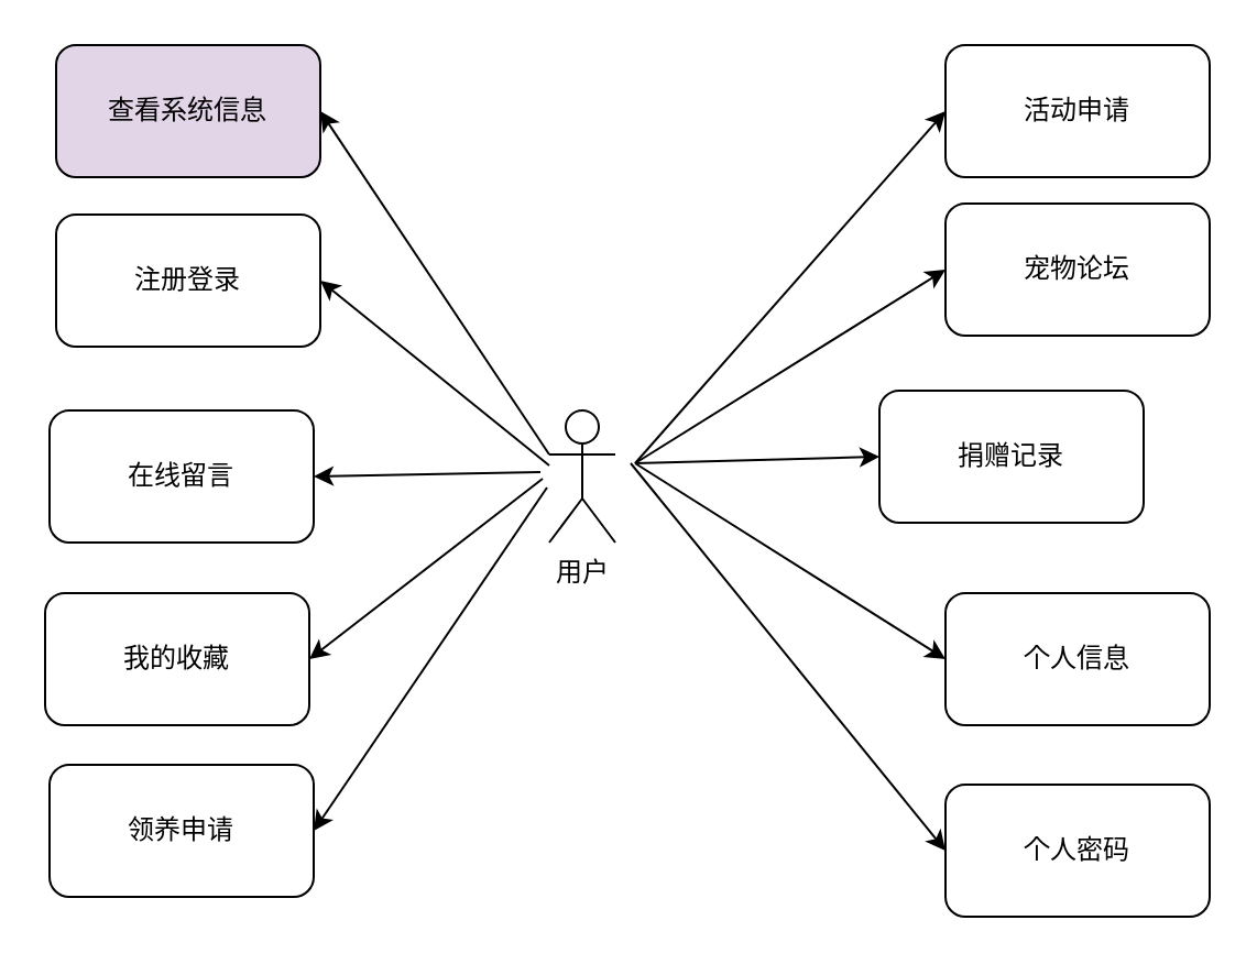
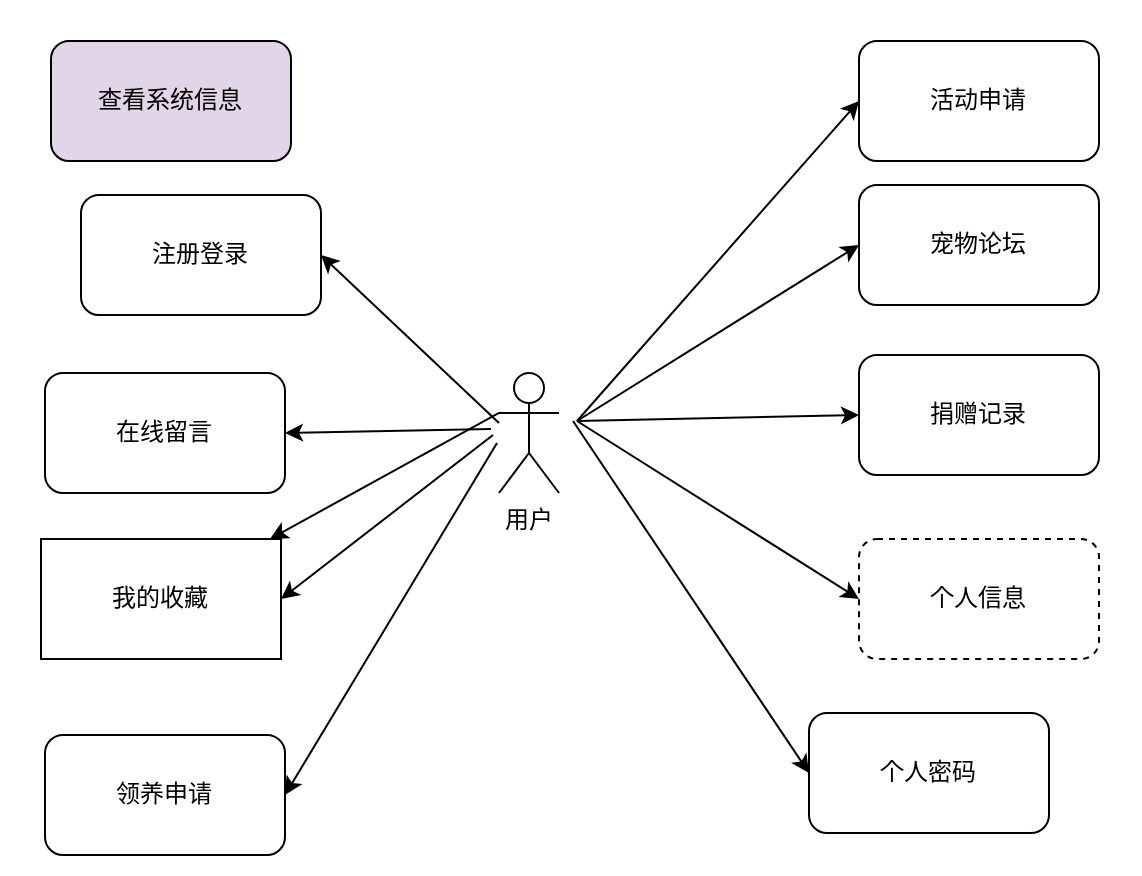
  <mxCell id="0" />
  <mxCell id="1" parent="0" />
  <mxCell id="2" value="用户" style="shape=umlActor;verticalLabelPosition=bottom;verticalAlign=top;html=1;outlineConnect=0;" vertex="1" parent="1"><mxGeometry x="249" y="186" width="30" height="60" as="geometry" /></mxCell>
  <mxCell id="3" value="在线留言" style="rounded=1;whiteSpace=wrap;html=1;verticalAlign=middle;align=center;" vertex="1" parent="1"><mxGeometry x="22" y="186" width="120" height="60" as="geometry" /></mxCell>
- <mxCell id="4" value="我的收藏" style="rounded=1;whiteSpace=wrap;html=1;" vertex="1" parent="1"><mxGeometry x="20" y="269" width="120" height="60" as="geometry" /></mxCell>
- <mxCell id="5" value="注册登录" style="rounded=1;whiteSpace=wrap;html=1;" vertex="1" parent="1"><mxGeometry x="25" y="97" width="120" height="60" as="geometry" /></mxCell>
+ <mxCell id="4" value="我的收藏" style="whiteSpace=wrap;html=1;rounded=0;" vertex="1" parent="1"><mxGeometry x="20" y="269" width="120" height="60" as="geometry" /></mxCell>
+ <mxCell id="5" value="注册登录" style="rounded=1;whiteSpace=wrap;html=1;" vertex="1" parent="1"><mxGeometry x="40" y="97" width="120" height="60" as="geometry" /></mxCell>
  <mxCell id="6" value="查看系统信息" style="rounded=1;whiteSpace=wrap;html=1;fillColor=#e1d5e7;" vertex="1" parent="1"><mxGeometry x="25" y="20" width="120" height="60" as="geometry" /></mxCell>
- <mxCell id="7" value="领养申请" style="rounded=1;whiteSpace=wrap;html=1;" vertex="1" parent="1"><mxGeometry x="22" y="347" width="120" height="60" as="geometry" /></mxCell>
+ <mxCell id="7" value="领养申请" style="rounded=1;whiteSpace=wrap;html=1;" vertex="1" parent="1"><mxGeometry x="22" y="367" width="120" height="60" as="geometry" /></mxCell>
  <mxCell id="8" value="活动申请" style="rounded=1;whiteSpace=wrap;html=1;" vertex="1" parent="1"><mxGeometry x="429" y="20" width="120" height="60" as="geometry" /></mxCell>
  <mxCell id="9" value="宠物论坛" style="rounded=1;whiteSpace=wrap;html=1;" vertex="1" parent="1"><mxGeometry x="429" y="92" width="120" height="60" as="geometry" /></mxCell>
- <mxCell id="10" value="捐赠记录" style="rounded=1;whiteSpace=wrap;html=1;" vertex="1" parent="1"><mxGeometry x="399" y="177" width="120" height="60" as="geometry" /></mxCell>
- <mxCell id="11" value="个人信息" style="rounded=1;whiteSpace=wrap;html=1;" vertex="1" parent="1"><mxGeometry x="429" y="269" width="120" height="60" as="geometry" /></mxCell>
- <mxCell id="12" value="个人密码" style="rounded=1;whiteSpace=wrap;html=1;" vertex="1" parent="1"><mxGeometry x="429" y="356" width="120" height="60" as="geometry" /></mxCell>
+ <mxCell id="10" value="捐赠记录" style="rounded=1;whiteSpace=wrap;html=1;" vertex="1" parent="1"><mxGeometry x="429" y="177" width="120" height="60" as="geometry" /></mxCell>
+ <mxCell id="11" value="个人信息" style="rounded=1;whiteSpace=wrap;html=1;dashed=1;" vertex="1" parent="1"><mxGeometry x="429" y="269" width="120" height="60" as="geometry" /></mxCell>
+ <mxCell id="12" value="个人密码" style="rounded=1;whiteSpace=wrap;html=1;" vertex="1" parent="1"><mxGeometry x="404" y="356" width="120" height="60" as="geometry" /></mxCell>
  <mxCell id="13" value="" style="endArrow=classic;html=1;rounded=0;entryX=0;entryY=0.5;entryDx=0;entryDy=0;" edge="1" parent="1" target="8"><mxGeometry width="50" height="50" relative="1" as="geometry"><mxPoint x="288" y="210" as="sourcePoint" /><mxPoint x="422" y="56" as="targetPoint" /></mxGeometry></mxCell>
  <mxCell id="14" value="" style="endArrow=classic;html=1;rounded=0;entryX=0;entryY=0.5;entryDx=0;entryDy=0;" edge="1" parent="1" target="9"><mxGeometry width="50" height="50" relative="1" as="geometry"><mxPoint x="288" y="210" as="sourcePoint" /><mxPoint x="425" y="126" as="targetPoint" /></mxGeometry></mxCell>
  <mxCell id="15" value="" style="endArrow=classic;html=1;rounded=0;entryX=0;entryY=0.5;entryDx=0;entryDy=0;" edge="1" parent="1" target="10"><mxGeometry width="50" height="50" relative="1" as="geometry"><mxPoint x="288" y="210" as="sourcePoint" /><mxPoint x="338" y="160" as="targetPoint" /></mxGeometry></mxCell>
  <mxCell id="16" value="" style="endArrow=classic;html=1;rounded=0;entryX=0;entryY=0.5;entryDx=0;entryDy=0;" edge="1" parent="1" target="11"><mxGeometry width="50" height="50" relative="1" as="geometry"><mxPoint x="288" y="210" as="sourcePoint" /><mxPoint x="338" y="160" as="targetPoint" /></mxGeometry></mxCell>
  <mxCell id="17" value="" style="endArrow=classic;html=1;rounded=0;entryX=0;entryY=0.5;entryDx=0;entryDy=0;" edge="1" parent="1" target="12"><mxGeometry width="50" height="50" relative="1" as="geometry"><mxPoint x="286" y="210" as="sourcePoint" /><mxPoint x="338" y="160" as="targetPoint" /></mxGeometry></mxCell>
  <mxCell id="18" value="" style="endArrow=classic;html=1;rounded=0;entryX=1;entryY=0.5;entryDx=0;entryDy=0;" edge="1" parent="1" target="5"><mxGeometry width="50" height="50" relative="1" as="geometry"><mxPoint x="249" y="211" as="sourcePoint" /><mxPoint x="338" y="160" as="targetPoint" /></mxGeometry></mxCell>
  <mxCell id="19" value="" style="endArrow=classic;html=1;rounded=0;entryX=1;entryY=0.5;entryDx=0;entryDy=0;" edge="1" parent="1" target="3"><mxGeometry width="50" height="50" relative="1" as="geometry"><mxPoint x="245" y="214" as="sourcePoint" /><mxPoint x="338" y="160" as="targetPoint" /></mxGeometry></mxCell>
  <mxCell id="20" value="" style="endArrow=classic;html=1;rounded=0;entryX=1;entryY=0.5;entryDx=0;entryDy=0;" edge="1" parent="1" target="4"><mxGeometry width="50" height="50" relative="1" as="geometry"><mxPoint x="246" y="217" as="sourcePoint" /><mxPoint x="338" y="160" as="targetPoint" /></mxGeometry></mxCell>
  <mxCell id="21" value="" style="endArrow=classic;html=1;rounded=0;entryX=1;entryY=0.5;entryDx=0;entryDy=0;" edge="1" parent="1" target="7"><mxGeometry width="50" height="50" relative="1" as="geometry"><mxPoint x="248" y="221" as="sourcePoint" /><mxPoint x="338" y="160" as="targetPoint" /></mxGeometry></mxCell>
- <mxCell id="22" value="" style="endArrow=classic;html=1;rounded=0;entryX=1;entryY=0.5;entryDx=0;entryDy=0;exitX=0;exitY=0.333;exitDx=0;exitDy=0;exitPerimeter=0;" edge="1" parent="1" source="2" target="6"><mxGeometry width="50" height="50" relative="1" as="geometry"><mxPoint x="288" y="210" as="sourcePoint" /><mxPoint x="331" y="154" as="targetPoint" /></mxGeometry></mxCell>
+ <mxCell id="22" value="" style="endArrow=classic;html=1;rounded=0;exitX=0;exitY=0.333;exitDx=0;exitDy=0;exitPerimeter=0;" edge="1" parent="1" source="2" target="4"><mxGeometry width="50" height="50" relative="1" as="geometry"><mxPoint x="288" y="210" as="sourcePoint" /><mxPoint x="331" y="154" as="targetPoint" /></mxGeometry></mxCell>
